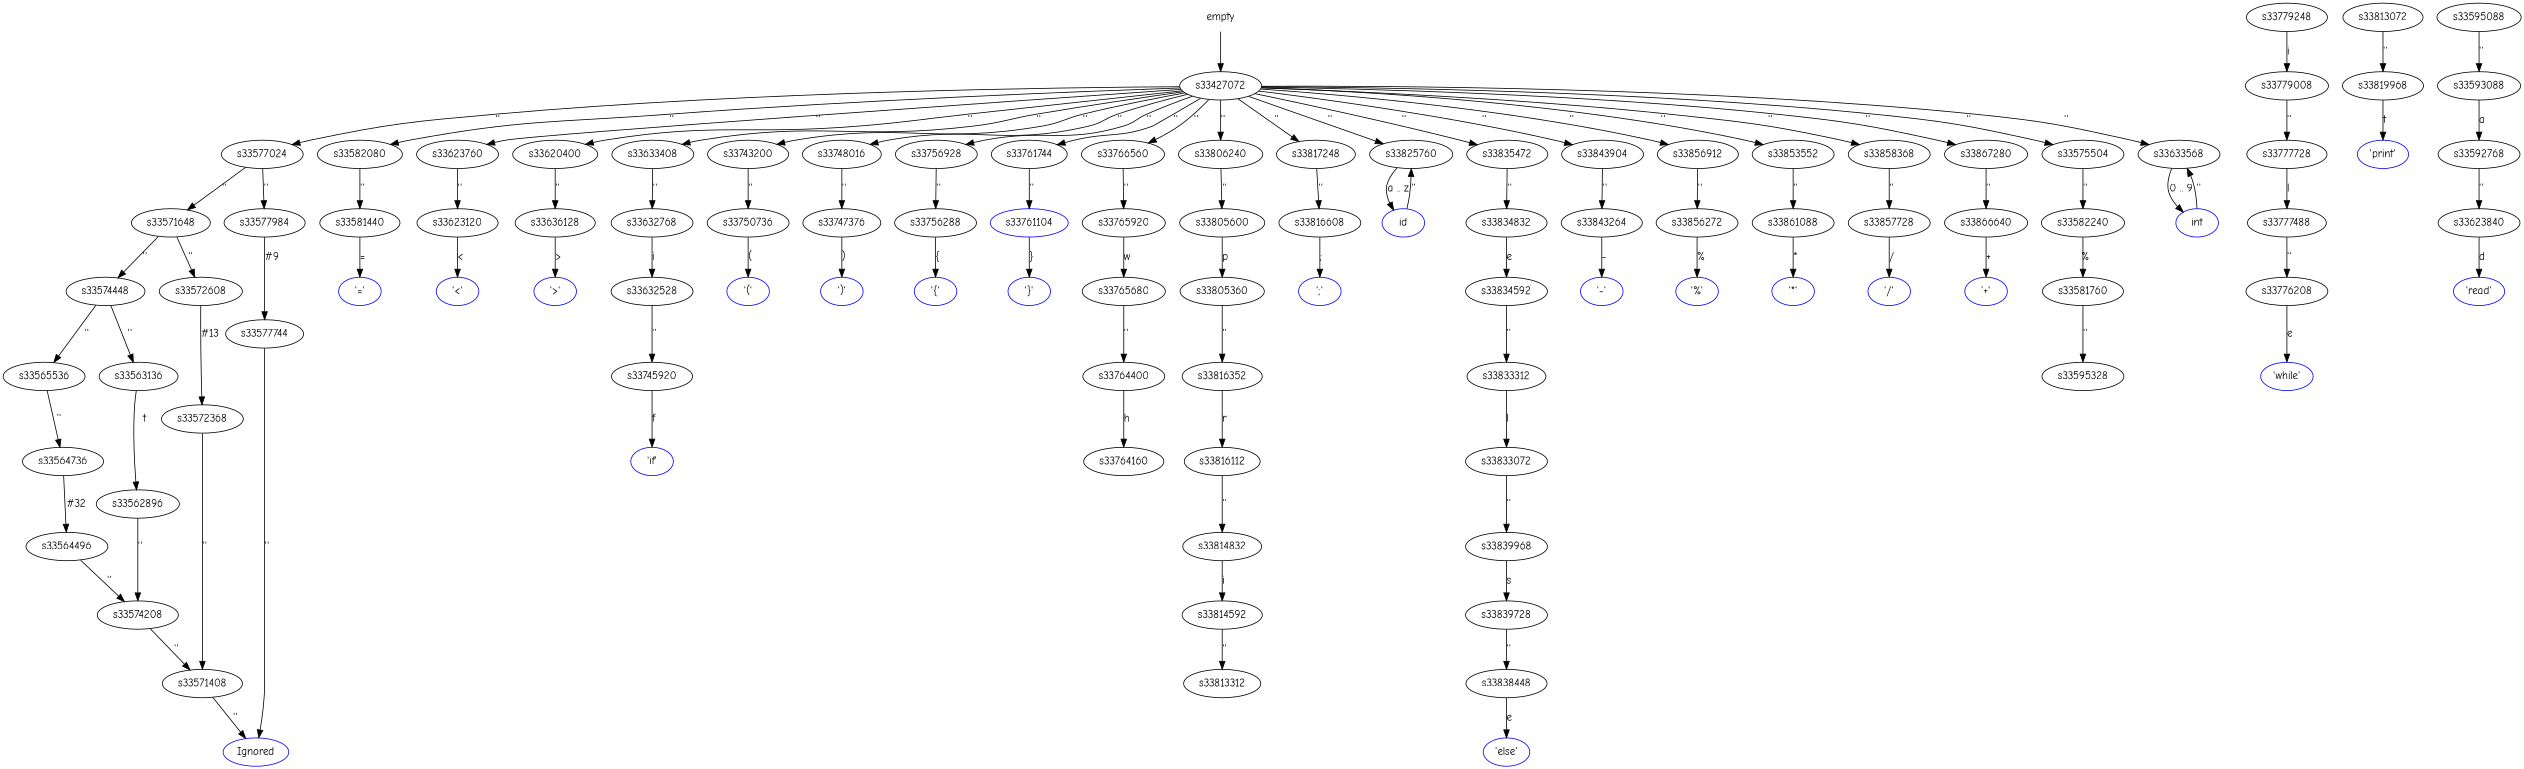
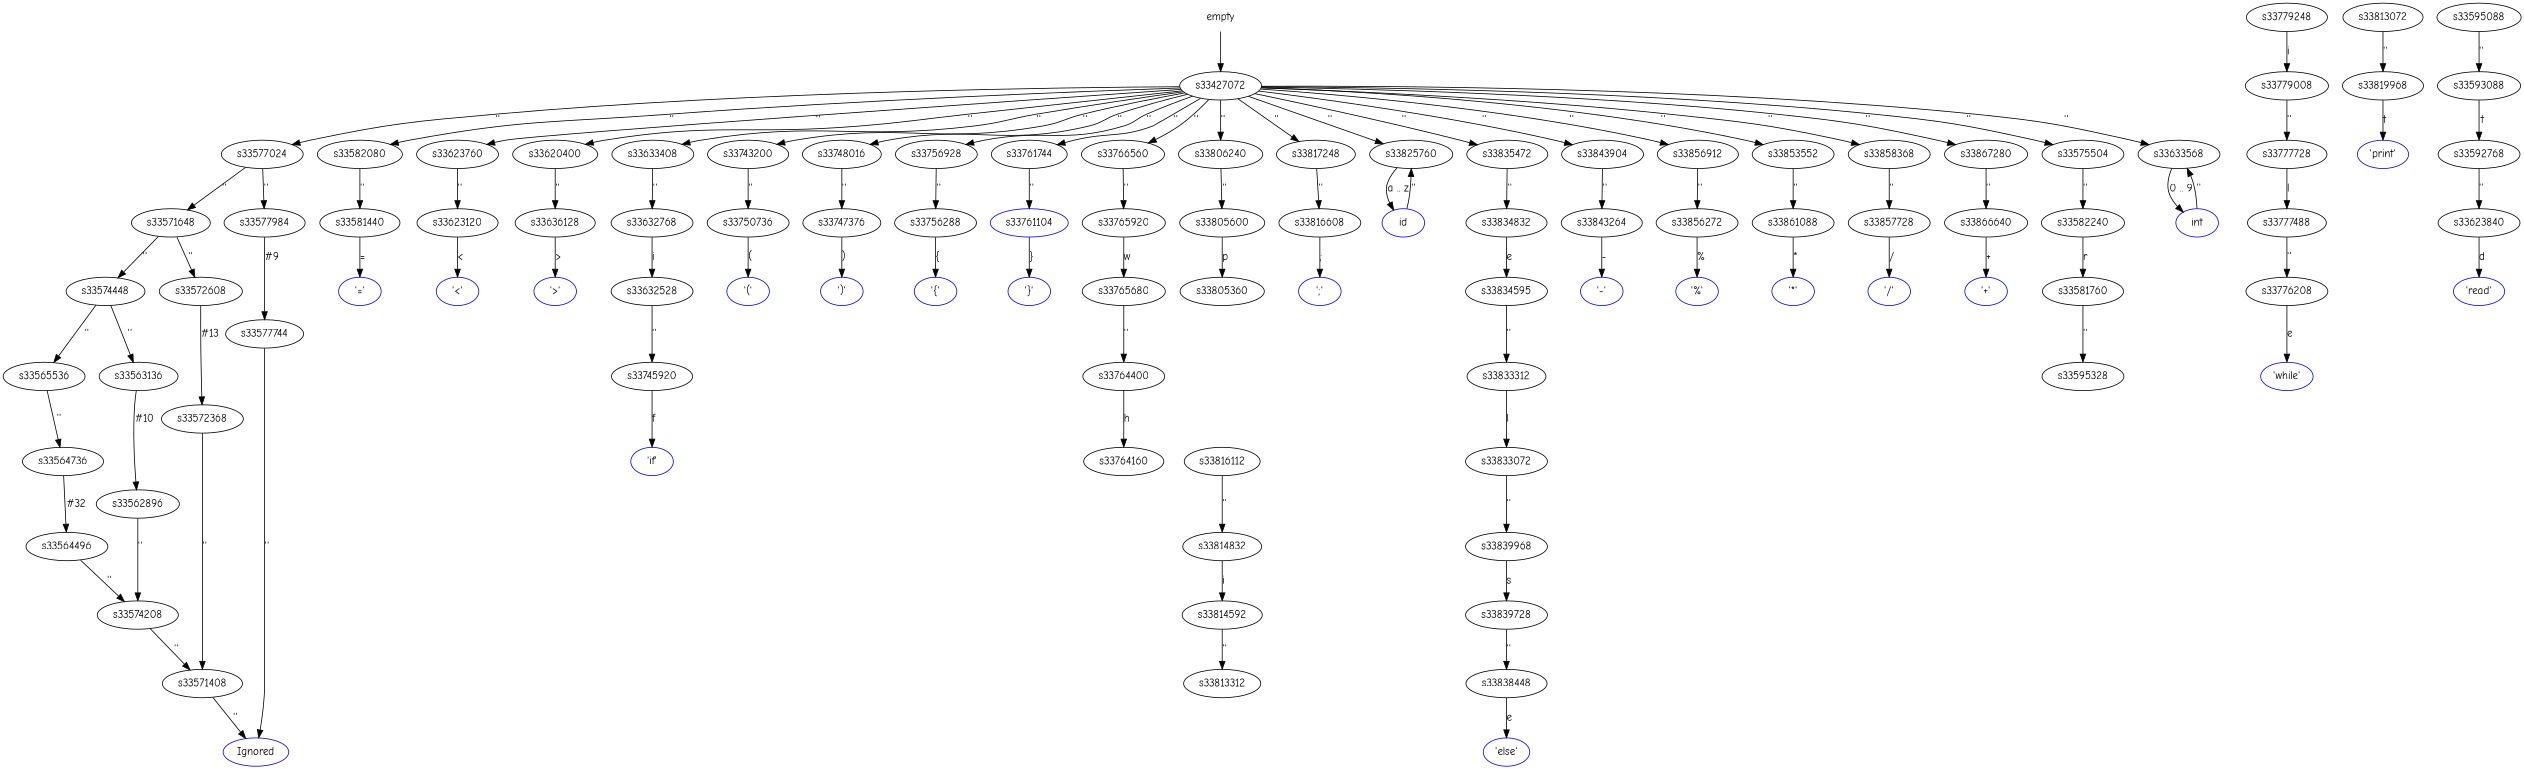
  digraph {
    fontname="Comic Neue"
    node [fontname="Comic Neue" shape=oval]
    edge [fontname="Comic Neue"]
    s33427072
    s33577024
    s33582080
    s33623760
    s33620400
    s33633408
    s33743200
    s33748016
    s33756928
    s33761744
    s33766560
    s33806240
    s33817248
    s33825760
    s33835472
    s33843904
    s33856912
    s33853552
    s33858368
    s33867280
    s33575504
    s33633568
    s33571648
    s33577984
    s33581440
    s33623120
    s33636128
    s33632768
    s33750736
    s33747376
    s33756288
    s33761104 [color=blue]
    s33765920
    s33805600
    s33816608
    n36 [color=blue label="id\n"]
    s33834832
    s33843264
    s33856272
    s33861088
    s33857728
    s33866640
    s33582240
    n44 [color=blue label="int\n"]
    s33574448
    s33572608
    s33577744
    n48 [color=blue label="\'=\'\n"]
    n49 [color=blue label="\'<\'\n"]
    n50 [color=blue label="\'>\'\n"]
    s33632528
    n52 [color=blue label="\'(\'\n"]
    n53 [color=blue label="\')\'\n"]
    n54 [color=blue label="\'{\'\n"]
    n55 [color=blue label="\'}\'\n"]
    s33765680
    s33805360
    n58 [color=blue label="\';\'\n"]
-   s33834592
+   s33834592 [label=s33834595]
    n60 [color=blue label="\'-\'\n"]
    n61 [color=blue label="\'%\'\n"]
    n62 [color=blue label="\'*\'\n"]
    n63 [color=blue label="\'/\'\n"]
    n64 [color=blue label="\'+\'\n"]
    s33581760
    s33565536
    s33564736
    s33564496
    s33574208
    s33571408
    n71 [color=blue label="Ignored\n"]
    s33563136
    s33562896
    s33572368
    s33745920
    n76 [color=blue label="\'if\'\n"]
    s33764400
    s33764160
    s33779248
    s33779008
    s33777728
    s33777488
    s33776208
    n84 [color=blue label="\'while\'\n"]
-   s33816352
    s33816112
    s33814832
    s33814592
    s33813312
    s33813072
    s33819968
    n92 [color=blue label="\'print\'\n"]
    s33833312
    s33833072
    s33839968
    s33839728
    s33838448
    n98 [color=blue label="\'else\'\n"]
    s33595328
    s33595088
    s33593088
    s33592768
    s33623840
    n104 [color=blue label="\'read\'\n"]
    empty [shape=none]
    s33427072 -> s33577024 [label="\'\'"]
    s33427072 -> s33582080 [label="\'\'"]
    s33427072 -> s33623760 [label="\'\'"]
    s33427072 -> s33620400 [label="\'\'"]
    s33427072 -> s33633408 [label="\'\'"]
    s33427072 -> s33743200 [label="\'\'"]
    s33427072 -> s33748016 [label="\'\'"]
    s33427072 -> s33756928 [label="\'\'"]
    s33427072 -> s33761744 [label="\'\'"]
    s33427072 -> s33766560 [label="\'\'"]
    s33427072 -> s33806240 [label="\'\'"]
    s33427072 -> s33817248 [label="\'\'"]
    s33427072 -> s33825760 [label="\'\'"]
    s33427072 -> s33835472 [label="\'\'"]
    s33427072 -> s33843904 [label="\'\'"]
    s33427072 -> s33856912 [label="\'\'"]
    s33427072 -> s33853552 [label="\'\'"]
    s33427072 -> s33858368 [label="\'\'"]
    s33427072 -> s33867280 [label="\'\'"]
    s33427072 -> s33575504 [label="\'\'"]
    s33427072 -> s33633568 [label="\'\'"]
    s33577024 -> s33571648 [label="\'\'"]
    s33577024 -> s33577984 [label="\'\'"]
    s33582080 -> s33581440 [label="\'\'"]
    s33623760 -> s33623120 [label="\'\'"]
    s33620400 -> s33636128 [label="\'\'"]
    s33633408 -> s33632768 [label="\'\'"]
    s33743200 -> s33750736 [label="\'\'"]
    s33748016 -> s33747376 [label="\'\'"]
    s33756928 -> s33756288 [label="\'\'"]
    s33761744 -> s33761104 [label="\'\'"]
    s33766560 -> s33765920 [label="\'\'"]
    s33806240 -> s33805600 [label="\'\'"]
    s33817248 -> s33816608 [label="\'\'"]
    s33825760 -> n36 [label="a .. z"]
    s33835472 -> s33834832 [label="\'\'"]
    s33843904 -> s33843264 [label="\'\'"]
    s33856912 -> s33856272 [label="\'\'"]
    s33853552 -> s33861088 [label="\'\'"]
    s33858368 -> s33857728 [label="\'\'"]
    s33867280 -> s33866640 [label="\'\'"]
    s33575504 -> s33582240 [label="\'\'"]
    s33633568 -> n44 [label="0 .. 9"]
    s33571648 -> s33574448 [label="\'\'"]
    s33571648 -> s33572608 [label="\'\'"]
    s33577984 -> s33577744 [label="#9"]
    s33581440 -> n48 [label="="]
    s33623120 -> n49 [label="<"]
    s33636128 -> n50 [label=">"]
    s33632768 -> s33632528 [label=i]
    s33750736 -> n52 [label="("]
    s33747376 -> n53 [label=")"]
    s33756288 -> n54 [label="{"]
    s33761104 -> n55 [label="}"]
    s33765920 -> s33765680 [label=w]
    s33805600 -> s33805360 [label=p]
    s33816608 -> n58 [label=";"]
    n36 -> s33825760 [label="\'\'"]
    s33834832 -> s33834592 [label=e]
    s33843264 -> n60 [label="-"]
    s33856272 -> n61 [label="%"]
    s33861088 -> n62 [label="*"]
    s33857728 -> n63 [label="/"]
    s33866640 -> n64 [label="+"]
-   s33582240 -> s33581760 [label="%"]
+   s33582240 -> s33581760 [label=r]
    n44 -> s33633568 [label="\'\'"]
    s33574448 -> s33565536 [label="\'\'"]
    s33574448 -> s33563136 [label="\'\'"]
    s33572608 -> s33572368 [label="#13"]
    s33577744 -> n71 [label="\'\'"]
    s33632528 -> s33745920 [label="\'\'"]
    s33765680 -> s33764400 [label="\'\'"]
-   s33805360 -> s33816352 [label="\'\'"]
    s33834592 -> s33833312 [label="\'\'"]
    s33581760 -> s33595328 [label="\'\'"]
    s33565536 -> s33564736 [label="\'\'"]
    s33564736 -> s33564496 [label="#32"]
    s33564496 -> s33574208 [label="\'\'"]
    s33574208 -> s33571408 [label="\'\'"]
    s33571408 -> n71 [label="\'\'"]
-   s33563136 -> s33562896 [label=t]
+   s33563136 -> s33562896 [label="#10"]
    s33562896 -> s33574208 [label="\'\'"]
    s33572368 -> s33571408 [label="\'\'"]
    s33745920 -> n76 [label=f]
    s33764400 -> s33764160 [label=h]
    s33779248 -> s33779008 [label=i]
    s33779008 -> s33777728 [label="\'\'"]
    s33777728 -> s33777488 [label=l]
    s33777488 -> s33776208 [label="\'\'"]
    s33776208 -> n84 [label=e]
-   s33816352 -> s33816112 [label=r]
    s33816112 -> s33814832 [label="\'\'"]
    s33814832 -> s33814592 [label=i]
    s33814592 -> s33813312 [label="\'\'"]
    s33813072 -> s33819968 [label="\'\'"]
    s33819968 -> n92 [label=t]
    s33833312 -> s33833072 [label=l]
    s33833072 -> s33839968 [label="\'\'"]
    s33839968 -> s33839728 [label=s]
    s33839728 -> s33838448 [label="\'\'"]
    s33838448 -> n98 [label=e]
    s33595088 -> s33593088 [label="\'\'"]
-   s33593088 -> s33592768 [label=a]
+   s33593088 -> s33592768 [label=t]
    s33592768 -> s33623840 [label="\'\'"]
    s33623840 -> n104 [label=d]
    empty -> s33427072
  }
